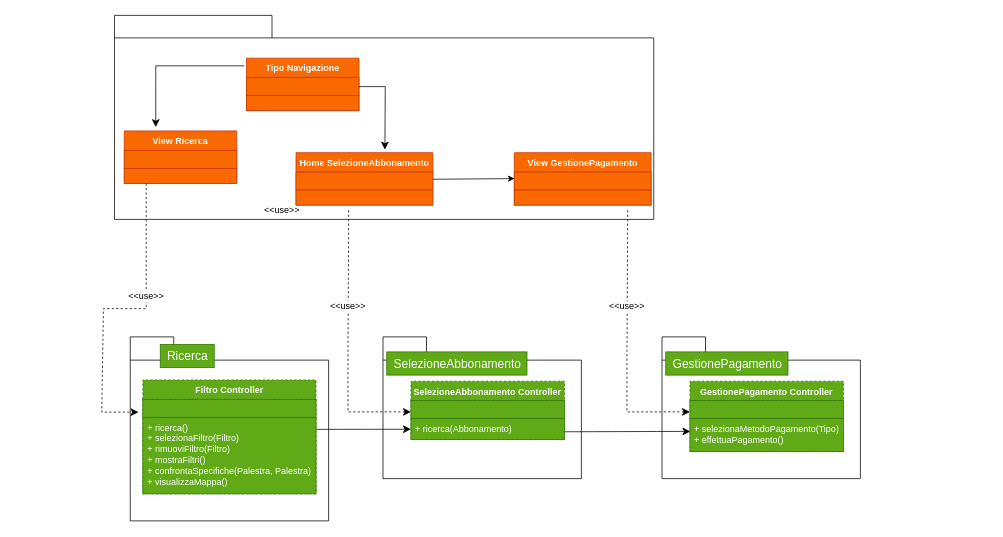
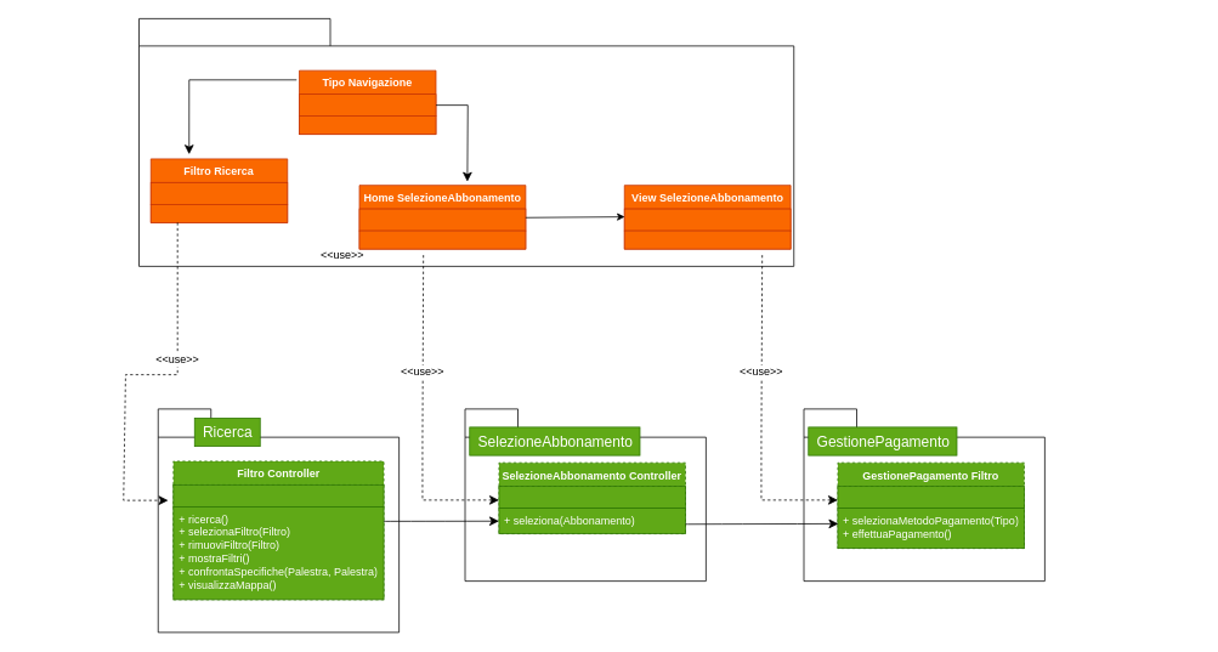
  <mxCell id="0" />
  <mxCell id="1" parent="0" />
  <mxCell id="2" style="edgeStyle=none;curved=1;rounded=0;orthogonalLoop=1;jettySize=auto;html=1;exitX=0.5;exitY=0;exitDx=0;exitDy=0;fontSize=12;startSize=8;endSize=8;" parent="1" edge="1"><mxGeometry relative="1" as="geometry"><mxPoint x="363" y="601" as="sourcePoint" /><mxPoint x="363" y="601" as="targetPoint" /></mxGeometry></mxCell>
  <mxCell id="3" value="" style="shape=folder;fontStyle=1;spacingTop=10;tabWidth=58;tabHeight=31;tabPosition=left;html=1;whiteSpace=wrap;" parent="1" vertex="1"><mxGeometry x="173" y="448.67" width="264.5" height="245.33" as="geometry" /></mxCell>
  <mxCell id="4" value="Ricerca" style="text;html=1;align=center;verticalAlign=middle;resizable=0;points=[];autosize=1;fontSize=16;fillColor=#60a917;fontColor=#ffffff;strokeColor=#2D7600;" parent="1" vertex="1"><mxGeometry x="213" y="458.67" width="72" height="31" as="geometry" /></mxCell>
  <mxCell id="5" value="Filtro Controller" style="swimlane;fontStyle=1;align=center;verticalAlign=top;childLayout=stackLayout;horizontal=1;startSize=26;horizontalStack=0;resizeParent=1;resizeParentMax=0;resizeLast=0;collapsible=1;marginBottom=0;whiteSpace=wrap;html=1;fillColor=#60a917;fontColor=#ffffff;strokeColor=#2D7600;dashed=1;" parent="1" vertex="1"><mxGeometry x="189.75" y="506" width="231" height="152" as="geometry" /></mxCell>
  <mxCell id="6" value="" style="text;strokeColor=#2D7600;fillColor=#60a917;align=left;verticalAlign=top;spacingLeft=4;spacingRight=4;overflow=hidden;rotatable=0;points=[[0,0.5],[1,0.5]];portConstraint=eastwest;whiteSpace=wrap;html=1;fontColor=#ffffff;" parent="5" vertex="1"><mxGeometry y="26" width="231" height="24" as="geometry" /></mxCell>
  <mxCell id="7" value="" style="line;strokeWidth=1;fillColor=#fa6800;align=left;verticalAlign=middle;spacingTop=-1;spacingLeft=3;spacingRight=3;rotatable=0;labelPosition=right;points=[];portConstraint=eastwest;strokeColor=#FF8000;fontColor=#000000;" parent="5" vertex="1"><mxGeometry y="50" width="231" as="geometry" /></mxCell>
  <mxCell id="8" value="&lt;div&gt;+ ricerca()&lt;/div&gt;&lt;div&gt;+ selezionaFiltro(Filtro)&lt;/div&gt;&lt;div&gt;+ rimuoviFiltro(Filtro)&lt;br&gt;&lt;/div&gt;&lt;div&gt;+ mostraFiltri()&lt;br&gt;&lt;/div&gt;&lt;div&gt;+ confrontaSpecifiche(Palestra, Palestra)&lt;/div&gt;&lt;div&gt;+ visualizzaMappa()&lt;/div&gt;" style="text;strokeColor=#2D7600;fillColor=#60a917;align=left;verticalAlign=top;spacingLeft=4;spacingRight=4;overflow=hidden;rotatable=0;points=[[0,0.5],[1,0.5]];portConstraint=eastwest;whiteSpace=wrap;html=1;fontColor=#ffffff;" parent="5" vertex="1"><mxGeometry y="50" width="231" height="102" as="geometry" /></mxCell>
  <mxCell id="9" style="edgeStyle=none;curved=0;rounded=0;orthogonalLoop=1;jettySize=auto;html=1;exitX=0.5;exitY=1;exitDx=0;exitDy=0;fontSize=12;startSize=8;endSize=8;entryX=0;entryY=0.25;entryDx=0;entryDy=0;dashed=1;strokeColor=none;" parent="1" target="5" edge="1"><mxGeometry relative="1" as="geometry"><mxPoint x="20" y="409.67" as="sourcePoint" /><mxPoint x="20" y="728.67" as="targetPoint" /><Array as="points"><mxPoint x="20" y="629.67" /></Array></mxGeometry></mxCell>
  <mxCell id="10" value="" style="shape=folder;fontStyle=1;spacingTop=10;tabWidth=58;tabHeight=31;tabPosition=left;html=1;whiteSpace=wrap;" parent="1" vertex="1"><mxGeometry x="510" y="448.67" width="264.5" height="189" as="geometry" /></mxCell>
  <mxCell id="11" value="SelezioneAbbonamento" style="text;html=1;align=center;verticalAlign=middle;resizable=0;points=[];autosize=1;fontSize=16;fillColor=#60a917;fontColor=#ffffff;strokeColor=#2D7600;" parent="1" vertex="1"><mxGeometry x="515" y="468.67" width="187" height="31" as="geometry" /></mxCell>
  <mxCell id="12" value="SelezioneAbbonamento Controller" style="swimlane;fontStyle=1;align=center;verticalAlign=top;childLayout=stackLayout;horizontal=1;startSize=26;horizontalStack=0;resizeParent=1;resizeParentMax=0;resizeLast=0;collapsible=1;marginBottom=0;whiteSpace=wrap;html=1;fillColor=#60a917;fontColor=#ffffff;strokeColor=#2D7600;dashed=1;" parent="1" vertex="1"><mxGeometry x="547.25" y="507.67" width="204.75" height="78" as="geometry" /></mxCell>
  <mxCell id="13" value="" style="text;strokeColor=#2D7600;fillColor=#60a917;align=left;verticalAlign=top;spacingLeft=4;spacingRight=4;overflow=hidden;rotatable=0;points=[[0,0.5],[1,0.5]];portConstraint=eastwest;whiteSpace=wrap;html=1;fontColor=#ffffff;" parent="12" vertex="1"><mxGeometry y="26" width="204.75" height="24" as="geometry" /></mxCell>
  <mxCell id="14" value="" style="line;strokeWidth=1;fillColor=#fa6800;align=left;verticalAlign=middle;spacingTop=-1;spacingLeft=3;spacingRight=3;rotatable=0;labelPosition=right;points=[];portConstraint=eastwest;strokeColor=#FF8000;fontColor=#000000;" parent="12" vertex="1"><mxGeometry y="50" width="204.75" as="geometry" /></mxCell>
- <mxCell id="15" value="+ ricerca(Abbonamento)" style="text;strokeColor=#2D7600;fillColor=#60a917;align=left;verticalAlign=top;spacingLeft=4;spacingRight=4;overflow=hidden;rotatable=0;points=[[0,0.5],[1,0.5]];portConstraint=eastwest;whiteSpace=wrap;html=1;fontColor=#ffffff;" parent="12" vertex="1"><mxGeometry y="50" width="204.75" height="28" as="geometry" /></mxCell>
+ <mxCell id="15" value="+ seleziona(Abbonamento)" style="text;strokeColor=#2D7600;fillColor=#60a917;align=left;verticalAlign=top;spacingLeft=4;spacingRight=4;overflow=hidden;rotatable=0;points=[[0,0.5],[1,0.5]];portConstraint=eastwest;whiteSpace=wrap;html=1;fontColor=#ffffff;" parent="12" vertex="1"><mxGeometry y="50" width="204.75" height="28" as="geometry" /></mxCell>
  <mxCell id="16" style="edgeStyle=none;curved=0;rounded=0;orthogonalLoop=1;jettySize=auto;html=1;exitX=0.5;exitY=1;exitDx=0;exitDy=0;fontSize=12;startSize=8;endSize=8;entryX=0;entryY=0.25;entryDx=0;entryDy=0;dashed=1;strokeColor=none;" parent="1" target="12" edge="1"><mxGeometry relative="1" as="geometry"><mxPoint x="418" y="409.67" as="sourcePoint" /><mxPoint x="418" y="728.67" as="targetPoint" /><Array as="points"><mxPoint x="418" y="629.67" /><mxPoint x="498" y="586.67" /></Array></mxGeometry></mxCell>
  <mxCell id="17" style="edgeStyle=none;curved=1;rounded=0;orthogonalLoop=1;jettySize=auto;html=1;fontSize=12;startSize=8;endSize=8;" parent="1" target="15" edge="1"><mxGeometry relative="1" as="geometry"><mxPoint x="509" y="575.67" as="targetPoint" /><mxPoint x="421" y="572" as="sourcePoint" /></mxGeometry></mxCell>
  <mxCell id="18" style="edgeStyle=none;curved=1;rounded=0;orthogonalLoop=1;jettySize=auto;html=1;exitX=0.5;exitY=0;exitDx=0;exitDy=0;fontSize=12;startSize=8;endSize=8;" parent="1" edge="1"><mxGeometry relative="1" as="geometry"><mxPoint x="1315" y="601" as="sourcePoint" /><mxPoint x="1315" y="601" as="targetPoint" /></mxGeometry></mxCell>
  <mxCell id="19" value="" style="shape=folder;fontStyle=1;spacingTop=10;tabWidth=58;tabHeight=31;tabPosition=left;html=1;whiteSpace=wrap;" parent="1" vertex="1"><mxGeometry x="882" y="448.67" width="264.5" height="189" as="geometry" /></mxCell>
  <mxCell id="20" value="GestionePagamento" style="text;html=1;align=center;verticalAlign=middle;resizable=0;points=[];autosize=1;fontSize=16;fillColor=#60a917;fontColor=#ffffff;strokeColor=#2D7600;" parent="1" vertex="1"><mxGeometry x="887" y="468.67" width="163" height="31" as="geometry" /></mxCell>
- <mxCell id="21" value="GestionePagamento Controller" style="swimlane;fontStyle=1;align=center;verticalAlign=top;childLayout=stackLayout;horizontal=1;startSize=26;horizontalStack=0;resizeParent=1;resizeParentMax=0;resizeLast=0;collapsible=1;marginBottom=0;whiteSpace=wrap;html=1;fillColor=#60a917;fontColor=#ffffff;strokeColor=#2D7600;dashed=1;" parent="1" vertex="1"><mxGeometry x="919.25" y="507.67" width="204.75" height="94" as="geometry" /></mxCell>
+ <mxCell id="21" value="GestionePagamento Filtro" style="swimlane;fontStyle=1;align=center;verticalAlign=top;childLayout=stackLayout;horizontal=1;startSize=26;horizontalStack=0;resizeParent=1;resizeParentMax=0;resizeLast=0;collapsible=1;marginBottom=0;whiteSpace=wrap;html=1;fillColor=#60a917;fontColor=#ffffff;strokeColor=#2D7600;dashed=1;" parent="1" vertex="1"><mxGeometry x="919.25" y="507.67" width="204.75" height="94" as="geometry" /></mxCell>
  <mxCell id="22" value="" style="text;strokeColor=#2D7600;fillColor=#60a917;align=left;verticalAlign=top;spacingLeft=4;spacingRight=4;overflow=hidden;rotatable=0;points=[[0,0.5],[1,0.5]];portConstraint=eastwest;whiteSpace=wrap;html=1;fontColor=#ffffff;" parent="21" vertex="1"><mxGeometry y="26" width="204.75" height="24" as="geometry" /></mxCell>
  <mxCell id="23" value="" style="line;strokeWidth=1;fillColor=#fa6800;align=left;verticalAlign=middle;spacingTop=-1;spacingLeft=3;spacingRight=3;rotatable=0;labelPosition=right;points=[];portConstraint=eastwest;strokeColor=#FF8000;fontColor=#000000;" parent="21" vertex="1"><mxGeometry y="50" width="204.75" as="geometry" /></mxCell>
  <mxCell id="24" value="&lt;div&gt;+ selezionaMetodoPagamento(Tipo)&lt;/div&gt;&lt;div&gt;+ effettuaPagamento()&lt;br&gt;&lt;/div&gt;" style="text;strokeColor=#2D7600;fillColor=#60a917;align=left;verticalAlign=top;spacingLeft=4;spacingRight=4;overflow=hidden;rotatable=0;points=[[0,0.5],[1,0.5]];portConstraint=eastwest;whiteSpace=wrap;html=1;fontColor=#ffffff;" parent="21" vertex="1"><mxGeometry y="50" width="204.75" height="44" as="geometry" /></mxCell>
  <mxCell id="25" style="edgeStyle=none;curved=0;rounded=0;orthogonalLoop=1;jettySize=auto;html=1;exitX=0.5;exitY=1;exitDx=0;exitDy=0;fontSize=12;startSize=8;endSize=8;entryX=0;entryY=0.25;entryDx=0;entryDy=0;dashed=1;strokeColor=none;" parent="1" target="21" edge="1"><mxGeometry relative="1" as="geometry"><mxPoint x="898" y="409.67" as="sourcePoint" /><mxPoint x="898" y="728.67" as="targetPoint" /><Array as="points"><mxPoint x="898" y="629.67" /><mxPoint x="978" y="586.67" /></Array></mxGeometry></mxCell>
  <mxCell id="26" style="edgeStyle=none;curved=1;rounded=0;orthogonalLoop=1;jettySize=auto;html=1;exitX=1;exitY=0.5;exitDx=0;exitDy=0;fontSize=12;startSize=8;endSize=8;entryX=0.003;entryY=0.306;entryDx=0;entryDy=0;entryPerimeter=0;" parent="1" edge="1"><mxGeometry relative="1" as="geometry"><mxPoint x="752" y="575.21" as="sourcePoint" /><mxPoint x="919.864" y="574.674" as="targetPoint" /></mxGeometry></mxCell>
  <mxCell id="27" value="" style="shape=folder;fontStyle=1;spacingTop=10;tabWidth=210;tabHeight=30;tabPosition=left;html=1;whiteSpace=wrap;" parent="1" vertex="1"><mxGeometry x="152" y="20" width="719" height="272" as="geometry" /></mxCell>
  <mxCell id="28" style="edgeStyle=none;curved=1;rounded=0;orthogonalLoop=1;jettySize=auto;html=1;exitX=0.5;exitY=0;exitDx=0;exitDy=0;fontSize=12;startSize=8;endSize=8;" parent="1" edge="1"><mxGeometry relative="1" as="geometry"><mxPoint x="567" y="56" as="sourcePoint" /><mxPoint x="567" y="56" as="targetPoint" /></mxGeometry></mxCell>
  <mxCell id="29" value="&lt;font color=&quot;#ffffff&quot;&gt;Tipo Navigazione&lt;/font&gt;" style="swimlane;fontStyle=1;align=center;verticalAlign=top;childLayout=stackLayout;horizontal=1;startSize=26;horizontalStack=0;resizeParent=1;resizeParentMax=0;resizeLast=0;collapsible=1;marginBottom=0;whiteSpace=wrap;html=1;fillColor=#fa6800;fontColor=#000000;strokeColor=#C73500;" parent="1" vertex="1"><mxGeometry x="328" y="77" width="150" height="70" as="geometry" /></mxCell>
  <mxCell id="30" value="" style="text;strokeColor=#C73500;fillColor=#fa6800;align=left;verticalAlign=top;spacingLeft=4;spacingRight=4;overflow=hidden;rotatable=0;points=[[0,0.5],[1,0.5]];portConstraint=eastwest;whiteSpace=wrap;html=1;fontColor=#000000;" parent="29" vertex="1"><mxGeometry y="26" width="150" height="24" as="geometry" /></mxCell>
  <mxCell id="31" value="" style="line;strokeWidth=1;fillColor=#fa6800;align=left;verticalAlign=middle;spacingTop=-1;spacingLeft=3;spacingRight=3;rotatable=0;labelPosition=right;points=[];portConstraint=eastwest;strokeColor=#FF8000;fontColor=#000000;" parent="29" vertex="1"><mxGeometry y="50" width="150" as="geometry" /></mxCell>
  <mxCell id="32" value="&lt;div&gt;&lt;br&gt;&lt;/div&gt;&lt;div&gt;&lt;br&gt;&lt;/div&gt;" style="text;strokeColor=#C73500;fillColor=#fa6800;align=left;verticalAlign=top;spacingLeft=4;spacingRight=4;overflow=hidden;rotatable=0;points=[[0,0.5],[1,0.5]];portConstraint=eastwest;whiteSpace=wrap;html=1;fontColor=#000000;" parent="29" vertex="1"><mxGeometry y="50" width="150" height="20" as="geometry" /></mxCell>
  <mxCell id="33" value="&amp;lt;&amp;lt;use&amp;gt;&amp;gt;" style="edgeLabel;html=1;align=center;verticalAlign=middle;resizable=0;points=[];fontSize=12;" parent="1" vertex="1" connectable="0"><mxGeometry x="374.194" y="279.671" as="geometry" /></mxCell>
  <mxCell id="34" style="edgeStyle=none;curved=0;rounded=0;orthogonalLoop=1;jettySize=auto;html=1;exitX=1;exitY=0.5;exitDx=0;exitDy=0;fontSize=12;startSize=8;endSize=8;entryX=0.5;entryY=0;entryDx=0;entryDy=0;" parent="1" source="30" edge="1"><mxGeometry relative="1" as="geometry"><mxPoint x="512.5" y="199" as="targetPoint" /><Array as="points"><mxPoint x="513" y="115" /></Array></mxGeometry></mxCell>
  <mxCell id="35" style="edgeStyle=none;curved=0;rounded=0;orthogonalLoop=1;jettySize=auto;html=1;fontSize=12;startSize=8;endSize=8;entryX=0.613;entryY=0.025;entryDx=0;entryDy=0;entryPerimeter=0;" parent="1" edge="1"><mxGeometry relative="1" as="geometry"><mxPoint x="325.05" y="87.25" as="sourcePoint" /><mxPoint x="207" y="169" as="targetPoint" /><Array as="points"><mxPoint x="207.05" y="87.25" /></Array></mxGeometry></mxCell>
- <mxCell id="36" value="&lt;font color=&quot;#ffffff&quot;&gt;View Ricerca&lt;/font&gt;" style="swimlane;fontStyle=1;align=center;verticalAlign=top;childLayout=stackLayout;horizontal=1;startSize=26;horizontalStack=0;resizeParent=1;resizeParentMax=0;resizeLast=0;collapsible=1;marginBottom=0;whiteSpace=wrap;html=1;fillColor=#fa6800;fontColor=#000000;strokeColor=#C73500;" parent="1" vertex="1"><mxGeometry x="165" y="174" width="150" height="70" as="geometry" /></mxCell>
+ <mxCell id="36" value="&lt;font color=&quot;#ffffff&quot;&gt;Filtro Ricerca&lt;/font&gt;" style="swimlane;fontStyle=1;align=center;verticalAlign=top;childLayout=stackLayout;horizontal=1;startSize=26;horizontalStack=0;resizeParent=1;resizeParentMax=0;resizeLast=0;collapsible=1;marginBottom=0;whiteSpace=wrap;html=1;fillColor=#fa6800;fontColor=#000000;strokeColor=#C73500;" parent="1" vertex="1"><mxGeometry x="165" y="174" width="150" height="70" as="geometry" /></mxCell>
  <mxCell id="37" value="" style="text;strokeColor=#C73500;fillColor=#fa6800;align=left;verticalAlign=top;spacingLeft=4;spacingRight=4;overflow=hidden;rotatable=0;points=[[0,0.5],[1,0.5]];portConstraint=eastwest;whiteSpace=wrap;html=1;fontColor=#000000;" parent="36" vertex="1"><mxGeometry y="26" width="150" height="24" as="geometry" /></mxCell>
  <mxCell id="38" value="" style="line;strokeWidth=1;fillColor=#fa6800;align=left;verticalAlign=middle;spacingTop=-1;spacingLeft=3;spacingRight=3;rotatable=0;labelPosition=right;points=[];portConstraint=eastwest;strokeColor=#FF8000;fontColor=#000000;" parent="36" vertex="1"><mxGeometry y="50" width="150" as="geometry" /></mxCell>
  <mxCell id="39" value="&lt;div&gt;&lt;br&gt;&lt;/div&gt;&lt;div&gt;&lt;br&gt;&lt;/div&gt;" style="text;strokeColor=#C73500;fillColor=#fa6800;align=left;verticalAlign=top;spacingLeft=4;spacingRight=4;overflow=hidden;rotatable=0;points=[[0,0.5],[1,0.5]];portConstraint=eastwest;whiteSpace=wrap;html=1;fontColor=#000000;" parent="36" vertex="1"><mxGeometry y="50" width="150" height="20" as="geometry" /></mxCell>
  <mxCell id="40" value="&lt;font color=&quot;#ffffff&quot;&gt;Home SelezioneAbbonamento&lt;br&gt;&lt;/font&gt;" style="swimlane;fontStyle=1;align=center;verticalAlign=top;childLayout=stackLayout;horizontal=1;startSize=26;horizontalStack=0;resizeParent=1;resizeParentMax=0;resizeLast=0;collapsible=1;marginBottom=0;whiteSpace=wrap;html=1;fillColor=#fa6800;fontColor=#000000;strokeColor=#C73500;" parent="1" vertex="1"><mxGeometry x="394" y="203" width="182.5" height="70" as="geometry" /></mxCell>
  <mxCell id="41" value="" style="text;strokeColor=#C73500;fillColor=#fa6800;align=left;verticalAlign=top;spacingLeft=4;spacingRight=4;overflow=hidden;rotatable=0;points=[[0,0.5],[1,0.5]];portConstraint=eastwest;whiteSpace=wrap;html=1;fontColor=#000000;" parent="40" vertex="1"><mxGeometry y="26" width="182.5" height="24" as="geometry" /></mxCell>
  <mxCell id="42" value="" style="line;strokeWidth=1;fillColor=#fa6800;align=left;verticalAlign=middle;spacingTop=-1;spacingLeft=3;spacingRight=3;rotatable=0;labelPosition=right;points=[];portConstraint=eastwest;strokeColor=#FF8000;fontColor=#000000;" parent="40" vertex="1"><mxGeometry y="50" width="182.5" as="geometry" /></mxCell>
  <mxCell id="43" value="&lt;div&gt;&lt;br&gt;&lt;/div&gt;&lt;div&gt;&lt;br&gt;&lt;/div&gt;" style="text;strokeColor=#C73500;fillColor=#fa6800;align=left;verticalAlign=top;spacingLeft=4;spacingRight=4;overflow=hidden;rotatable=0;points=[[0,0.5],[1,0.5]];portConstraint=eastwest;whiteSpace=wrap;html=1;fontColor=#000000;" parent="40" vertex="1"><mxGeometry y="50" width="182.5" height="20" as="geometry" /></mxCell>
- <mxCell id="44" value="&lt;font color=&quot;#ffffff&quot;&gt;View GestionePagamento&lt;/font&gt;" style="swimlane;fontStyle=1;align=center;verticalAlign=top;childLayout=stackLayout;horizontal=1;startSize=26;horizontalStack=0;resizeParent=1;resizeParentMax=0;resizeLast=0;collapsible=1;marginBottom=0;whiteSpace=wrap;html=1;fillColor=#fa6800;fontColor=#000000;strokeColor=#C73500;" parent="1" vertex="1"><mxGeometry x="685" y="203" width="182.5" height="70" as="geometry" /></mxCell>
+ <mxCell id="44" value="&lt;font color=&quot;#ffffff&quot;&gt;View SelezioneAbbonamento&lt;/font&gt;" style="swimlane;fontStyle=1;align=center;verticalAlign=top;childLayout=stackLayout;horizontal=1;startSize=26;horizontalStack=0;resizeParent=1;resizeParentMax=0;resizeLast=0;collapsible=1;marginBottom=0;whiteSpace=wrap;html=1;fillColor=#fa6800;fontColor=#000000;strokeColor=#C73500;" parent="1" vertex="1"><mxGeometry x="685" y="203" width="182.5" height="70" as="geometry" /></mxCell>
  <mxCell id="45" value="" style="text;strokeColor=#C73500;fillColor=#fa6800;align=left;verticalAlign=top;spacingLeft=4;spacingRight=4;overflow=hidden;rotatable=0;points=[[0,0.5],[1,0.5]];portConstraint=eastwest;whiteSpace=wrap;html=1;fontColor=#000000;" parent="44" vertex="1"><mxGeometry y="26" width="182.5" height="24" as="geometry" /></mxCell>
  <mxCell id="46" value="" style="line;strokeWidth=1;fillColor=#fa6800;align=left;verticalAlign=middle;spacingTop=-1;spacingLeft=3;spacingRight=3;rotatable=0;labelPosition=right;points=[];portConstraint=eastwest;strokeColor=#FF8000;fontColor=#000000;" parent="44" vertex="1"><mxGeometry y="50" width="182.5" as="geometry" /></mxCell>
  <mxCell id="47" value="&lt;div&gt;&lt;br&gt;&lt;/div&gt;&lt;div&gt;&lt;br&gt;&lt;/div&gt;" style="text;strokeColor=#C73500;fillColor=#fa6800;align=left;verticalAlign=top;spacingLeft=4;spacingRight=4;overflow=hidden;rotatable=0;points=[[0,0.5],[1,0.5]];portConstraint=eastwest;whiteSpace=wrap;html=1;fontColor=#000000;" parent="44" vertex="1"><mxGeometry y="50" width="182.5" height="20" as="geometry" /></mxCell>
  <mxCell id="48" value="" style="endArrow=classic;html=1;rounded=0;entryX=0.002;entryY=0.36;entryDx=0;entryDy=0;entryPerimeter=0;" parent="1" target="45" edge="1"><mxGeometry width="50" height="50" relative="1" as="geometry"><mxPoint x="576.5" y="238.5" as="sourcePoint" /><mxPoint x="677.5" y="237.5" as="targetPoint" /></mxGeometry></mxCell>
  <mxCell id="49" style="edgeStyle=none;curved=0;rounded=0;orthogonalLoop=1;jettySize=auto;html=1;exitX=0.186;exitY=1.094;exitDx=0;exitDy=0;fontSize=12;startSize=8;endSize=8;dashed=1;exitPerimeter=0;" parent="1" edge="1"><mxGeometry relative="1" as="geometry"><mxPoint x="194.25" y="244" as="sourcePoint" /><mxPoint x="184" y="549" as="targetPoint" /><Array as="points"><mxPoint x="194.25" y="411" /><mxPoint x="137.25" y="411" /><mxPoint x="135" y="549" /></Array></mxGeometry></mxCell>
  <mxCell id="50" value="&amp;lt;&amp;lt;use&amp;gt;&amp;gt;" style="edgeLabel;html=1;align=center;verticalAlign=middle;resizable=0;points=[];fontSize=12;" parent="49" vertex="1" connectable="0"><mxGeometry x="-0.272" y="-1" relative="1" as="geometry"><mxPoint as="offset" /></mxGeometry></mxCell>
  <mxCell id="51" style="edgeStyle=none;curved=0;rounded=0;orthogonalLoop=1;jettySize=auto;html=1;exitX=0.433;exitY=1;exitDx=0;exitDy=0;fontSize=12;startSize=8;endSize=8;dashed=1;exitPerimeter=0;" parent="1" edge="1"><mxGeometry relative="1" as="geometry"><mxPoint x="464.25" y="279.67" as="sourcePoint" /><mxPoint x="547.25" y="548.67" as="targetPoint" /><Array as="points"><mxPoint x="463.25" y="484.67" /><mxPoint x="463.25" y="548.67" /></Array></mxGeometry></mxCell>
  <mxCell id="52" value="&amp;lt;&amp;lt;use&amp;gt;&amp;gt;" style="edgeLabel;html=1;align=center;verticalAlign=middle;resizable=0;points=[];fontSize=12;" parent="51" vertex="1" connectable="0"><mxGeometry x="-0.272" y="-1" relative="1" as="geometry"><mxPoint as="offset" /></mxGeometry></mxCell>
  <mxCell id="53" style="edgeStyle=none;curved=0;rounded=0;orthogonalLoop=1;jettySize=auto;html=1;exitX=0.433;exitY=1;exitDx=0;exitDy=0;fontSize=12;startSize=8;endSize=8;dashed=1;exitPerimeter=0;" parent="1" edge="1"><mxGeometry relative="1" as="geometry"><mxPoint x="836.25" y="279.67" as="sourcePoint" /><mxPoint x="919.25" y="548.67" as="targetPoint" /><Array as="points"><mxPoint x="835.25" y="484.67" /><mxPoint x="835.25" y="548.67" /></Array></mxGeometry></mxCell>
  <mxCell id="54" value="&amp;lt;&amp;lt;use&amp;gt;&amp;gt;" style="edgeLabel;html=1;align=center;verticalAlign=middle;resizable=0;points=[];fontSize=12;" parent="53" vertex="1" connectable="0"><mxGeometry x="-0.272" y="-1" relative="1" as="geometry"><mxPoint as="offset" /></mxGeometry></mxCell>
